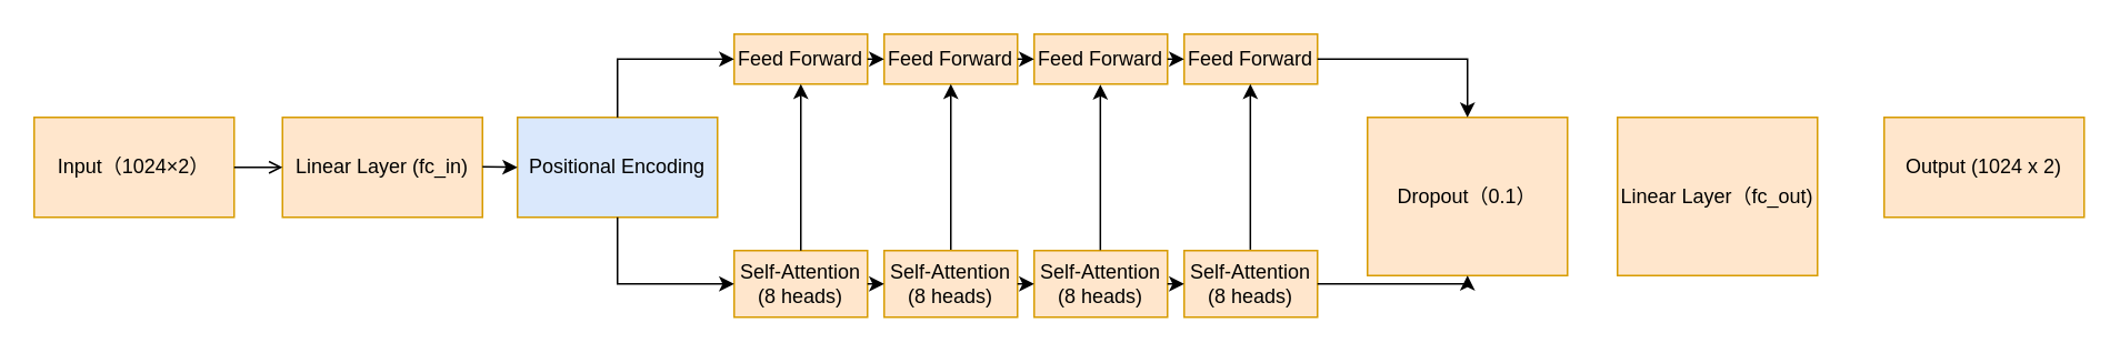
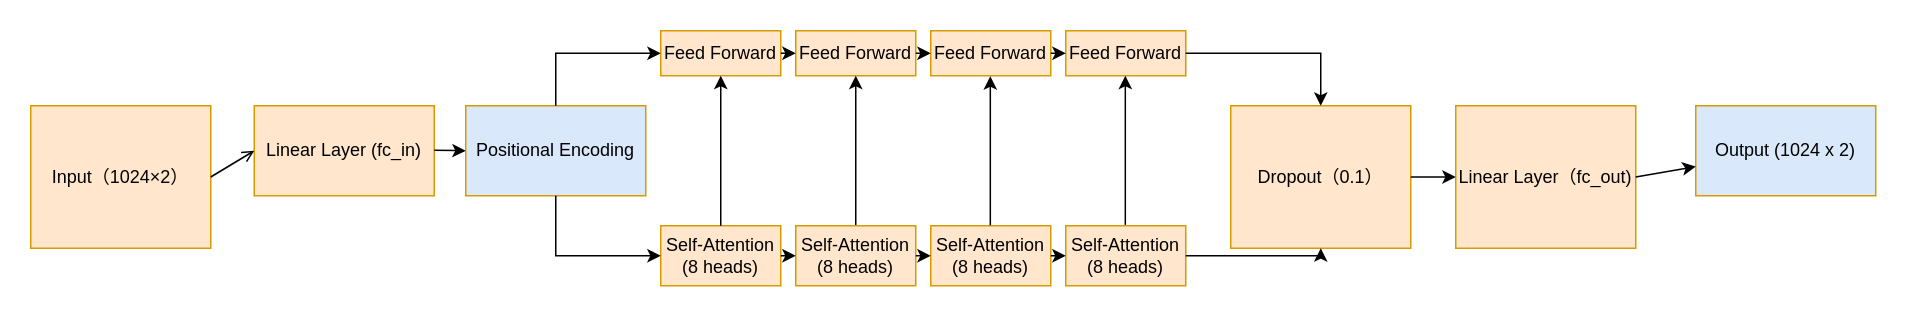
  <mxCell id="0" />
  <mxCell id="1" parent="0" />
- <mxCell id="2" value="Input（1024×2）" style="rounded=0;whiteSpace=wrap;html=1;fillColor=#ffe6cc;strokeColor=#d79b00;" vertex="1" parent="1"><mxGeometry x="20" y="70" width="120" height="60" as="geometry" /></mxCell>
+ <mxCell id="2" value="Input（1024×2）" style="rounded=0;whiteSpace=wrap;html=1;fillColor=#ffe6cc;strokeColor=#d79b00;" vertex="1" parent="1"><mxGeometry x="20" y="70" width="120" height="95" as="geometry" /></mxCell>
  <mxCell id="3" value="Linear Layer (fc_in)" style="rounded=0;whiteSpace=wrap;html=1;fillColor=#ffe6cc;strokeColor=#d79b00;" vertex="1" parent="1"><mxGeometry x="169" y="70" width="120" height="60" as="geometry" /></mxCell>
  <mxCell id="4" value="Positional Encoding" style="rounded=0;whiteSpace=wrap;html=1;fillColor=#dae8fc;strokeColor=#d79b00;" vertex="1" parent="1"><mxGeometry x="310" y="70" width="120" height="60" as="geometry" /></mxCell>
  <mxCell id="5" value="Self-Attention (8 heads)" style="rounded=0;whiteSpace=wrap;html=1;fillColor=#ffe6cc;strokeColor=#d79b00;" vertex="1" parent="1"><mxGeometry x="440" y="150" width="80" height="40" as="geometry" /></mxCell>
  <mxCell id="6" value="Feed Forward" style="rounded=0;whiteSpace=wrap;html=1;fillColor=#ffe6cc;strokeColor=#d79b00;" vertex="1" parent="1"><mxGeometry x="440" y="20" width="80" height="30" as="geometry" /></mxCell>
  <mxCell id="7" value="Dropout（0.1）" style="rounded=0;whiteSpace=wrap;html=1;fillColor=#ffe6cc;strokeColor=#d79b00;" vertex="1" parent="1"><mxGeometry x="820" y="70" width="120" height="95" as="geometry" /></mxCell>
  <mxCell id="8" value="Linear Layer（fc_out)" style="rounded=0;whiteSpace=wrap;html=1;fillColor=#ffe6cc;strokeColor=#d79b00;" vertex="1" parent="1"><mxGeometry x="970" y="70" width="120" height="95" as="geometry" /></mxCell>
  <mxCell id="9" value="Self-Attention (8 heads)" style="rounded=0;whiteSpace=wrap;html=1;fillColor=#ffe6cc;strokeColor=#d79b00;" vertex="1" parent="1"><mxGeometry x="530" y="150" width="80" height="40" as="geometry" /></mxCell>
  <mxCell id="10" value="Feed Forward" style="rounded=0;whiteSpace=wrap;html=1;fillColor=#ffe6cc;strokeColor=#d79b00;" vertex="1" parent="1"><mxGeometry x="530" y="20" width="80" height="30" as="geometry" /></mxCell>
  <mxCell id="11" value="Self-Attention (8 heads)" style="rounded=0;whiteSpace=wrap;html=1;fillColor=#ffe6cc;strokeColor=#d79b00;" vertex="1" parent="1"><mxGeometry x="620" y="150" width="80" height="40" as="geometry" /></mxCell>
  <mxCell id="12" value="Feed Forward" style="rounded=0;whiteSpace=wrap;html=1;fillColor=#ffe6cc;strokeColor=#d79b00;" vertex="1" parent="1"><mxGeometry x="620" y="20" width="80" height="30" as="geometry" /></mxCell>
  <mxCell id="13" value="Self-Attention (8 heads)" style="rounded=0;whiteSpace=wrap;html=1;fillColor=#ffe6cc;strokeColor=#d79b00;" vertex="1" parent="1"><mxGeometry x="710" y="150" width="80" height="40" as="geometry" /></mxCell>
  <mxCell id="14" value="Feed Forward" style="rounded=0;whiteSpace=wrap;html=1;fillColor=#ffe6cc;strokeColor=#d79b00;" vertex="1" parent="1"><mxGeometry x="710" y="20" width="80" height="30" as="geometry" /></mxCell>
- <mxCell id="15" value="Output (1024 x 2)" style="rounded=0;whiteSpace=wrap;html=1;fillColor=#ffe6cc;strokeColor=#d79b00;" vertex="1" parent="1"><mxGeometry x="1130" y="70" width="120" height="60" as="geometry" /></mxCell>
+ <mxCell id="15" value="Output (1024 x 2)" style="rounded=0;whiteSpace=wrap;html=1;fillColor=#dae8fc;strokeColor=#d79b00;" vertex="1" parent="1"><mxGeometry x="1130" y="70" width="120" height="60" as="geometry" /></mxCell>
  <mxCell id="16" value="" style="endArrow=open;html=1;rounded=0;exitX=1;exitY=0.5;exitDx=0;exitDy=0;entryX=0;entryY=0.5;entryDx=0;entryDy=0;" edge="1" parent="1" source="2" target="3"><mxGeometry width="50" height="50" relative="1" as="geometry"><mxPoint x="350" y="170" as="sourcePoint" /><mxPoint x="400" y="120" as="targetPoint" /></mxGeometry></mxCell>
  <mxCell id="17" value="" style="endArrow=classic;html=1;rounded=0;exitX=1;exitY=0.5;exitDx=0;exitDy=0;" edge="1" parent="1"><mxGeometry width="50" height="50" relative="1" as="geometry"><mxPoint x="289" y="99.71" as="sourcePoint" /><mxPoint x="310" y="100" as="targetPoint" /></mxGeometry></mxCell>
  <mxCell id="18" value="" style="endArrow=classic;html=1;rounded=0;exitX=0.5;exitY=1;exitDx=0;exitDy=0;entryX=0;entryY=0.5;entryDx=0;entryDy=0;" edge="1" parent="1" source="4" target="5"><mxGeometry width="50" height="50" relative="1" as="geometry"><mxPoint x="350" y="170" as="sourcePoint" /><mxPoint x="400" y="120" as="targetPoint" /><Array as="points"><mxPoint x="370" y="170" /></Array></mxGeometry></mxCell>
  <mxCell id="19" value="" style="endArrow=classic;html=1;rounded=0;exitX=0.5;exitY=0;exitDx=0;exitDy=0;entryX=0;entryY=0.5;entryDx=0;entryDy=0;" edge="1" parent="1" source="4" target="6"><mxGeometry width="50" height="50" relative="1" as="geometry"><mxPoint x="160" y="120" as="sourcePoint" /><mxPoint x="189" y="120" as="targetPoint" /><Array as="points"><mxPoint x="370" y="35" /></Array></mxGeometry></mxCell>
  <mxCell id="20" value="" style="endArrow=classic;html=1;rounded=0;entryX=0.5;entryY=1;entryDx=0;entryDy=0;exitX=0.5;exitY=0;exitDx=0;exitDy=0;" edge="1" parent="1" source="5" target="6"><mxGeometry width="50" height="50" relative="1" as="geometry"><mxPoint x="510" y="170" as="sourcePoint" /><mxPoint x="560" y="120" as="targetPoint" /></mxGeometry></mxCell>
  <mxCell id="21" value="" style="endArrow=classic;html=1;rounded=0;exitX=1;exitY=0.5;exitDx=0;exitDy=0;entryX=0.5;entryY=1;entryDx=0;entryDy=0;" edge="1" parent="1" target="10"><mxGeometry width="50" height="50" relative="1" as="geometry"><mxPoint x="570" y="149.43" as="sourcePoint" /><mxPoint x="599" y="149.43" as="targetPoint" /></mxGeometry></mxCell>
  <mxCell id="22" value="" style="endArrow=classic;html=1;rounded=0;exitX=1;exitY=0.5;exitDx=0;exitDy=0;entryX=0.5;entryY=1;entryDx=0;entryDy=0;" edge="1" parent="1" source="13" target="7"><mxGeometry width="50" height="50" relative="1" as="geometry"><mxPoint x="630" y="220" as="sourcePoint" /><mxPoint x="659" y="220" as="targetPoint" /><Array as="points"><mxPoint x="880" y="170" /></Array></mxGeometry></mxCell>
  <mxCell id="23" value="" style="endArrow=classic;html=1;rounded=0;exitX=1;exitY=0.5;exitDx=0;exitDy=0;entryX=0.5;entryY=1;entryDx=0;entryDy=0;" edge="1" parent="1"><mxGeometry width="50" height="50" relative="1" as="geometry"><mxPoint x="659.71" y="149.71" as="sourcePoint" /><mxPoint x="659.71" y="50.28" as="targetPoint" /></mxGeometry></mxCell>
  <mxCell id="24" value="" style="endArrow=classic;html=1;rounded=0;exitX=1;exitY=0.5;exitDx=0;exitDy=0;entryX=0.5;entryY=1;entryDx=0;entryDy=0;" edge="1" parent="1"><mxGeometry width="50" height="50" relative="1" as="geometry"><mxPoint x="749.71" y="149.43" as="sourcePoint" /><mxPoint x="749.71" y="50" as="targetPoint" /></mxGeometry></mxCell>
  <mxCell id="25" value="" style="endArrow=classic;html=1;rounded=0;exitX=1;exitY=0.5;exitDx=0;exitDy=0;entryX=0;entryY=0.5;entryDx=0;entryDy=0;" edge="1" parent="1" source="6" target="10"><mxGeometry width="50" height="50" relative="1" as="geometry"><mxPoint x="510" y="140" as="sourcePoint" /><mxPoint x="560" y="90" as="targetPoint" /></mxGeometry></mxCell>
  <mxCell id="26" value="" style="endArrow=classic;html=1;rounded=0;exitX=1;exitY=0.5;exitDx=0;exitDy=0;entryX=0;entryY=0.5;entryDx=0;entryDy=0;" edge="1" parent="1" source="5" target="9"><mxGeometry width="50" height="50" relative="1" as="geometry"><mxPoint x="600" y="179.43" as="sourcePoint" /><mxPoint x="600" y="80" as="targetPoint" /></mxGeometry></mxCell>
  <mxCell id="27" value="" style="endArrow=classic;html=1;rounded=0;exitX=1;exitY=0.5;exitDx=0;exitDy=0;entryX=0;entryY=0.5;entryDx=0;entryDy=0;" edge="1" parent="1" source="10" target="12"><mxGeometry width="50" height="50" relative="1" as="geometry"><mxPoint x="530" y="45" as="sourcePoint" /><mxPoint x="540" y="80" as="targetPoint" /></mxGeometry></mxCell>
  <mxCell id="28" value="" style="endArrow=classic;html=1;rounded=0;entryX=0;entryY=0.5;entryDx=0;entryDy=0;exitX=1;exitY=0.5;exitDx=0;exitDy=0;" edge="1" parent="1" source="12" target="14"><mxGeometry width="50" height="50" relative="1" as="geometry"><mxPoint x="700" y="40" as="sourcePoint" /><mxPoint x="560" y="65" as="targetPoint" /></mxGeometry></mxCell>
  <mxCell id="29" value="" style="endArrow=classic;html=1;rounded=0;exitX=1;exitY=0.5;exitDx=0;exitDy=0;entryX=0;entryY=0.5;entryDx=0;entryDy=0;" edge="1" parent="1" source="9" target="11"><mxGeometry width="50" height="50" relative="1" as="geometry"><mxPoint x="560" y="75" as="sourcePoint" /><mxPoint x="570" y="75" as="targetPoint" /></mxGeometry></mxCell>
  <mxCell id="30" value="" style="endArrow=classic;html=1;rounded=0;exitX=1;exitY=0.5;exitDx=0;exitDy=0;entryX=0;entryY=0.5;entryDx=0;entryDy=0;" edge="1" parent="1" source="11" target="13"><mxGeometry width="50" height="50" relative="1" as="geometry"><mxPoint x="570" y="85" as="sourcePoint" /><mxPoint x="580" y="85" as="targetPoint" /></mxGeometry></mxCell>
  <mxCell id="31" value="" style="endArrow=classic;html=1;rounded=0;exitX=1;exitY=0.5;exitDx=0;exitDy=0;entryX=0.5;entryY=0;entryDx=0;entryDy=0;exitPerimeter=0;" edge="1" parent="1" source="14" target="7"><mxGeometry width="50" height="50" relative="1" as="geometry"><mxPoint x="800" y="180" as="sourcePoint" /><mxPoint x="890" y="130" as="targetPoint" /><Array as="points"><mxPoint x="880" y="35" /></Array></mxGeometry></mxCell>
+ <mxCell id="32" value="" style="endArrow=classic;html=1;rounded=0;entryX=0;entryY=0.5;entryDx=0;entryDy=0;exitX=1;exitY=0.5;exitDx=0;exitDy=0;" edge="1" parent="1" source="7" target="8"><mxGeometry width="50" height="50" relative="1" as="geometry"><mxPoint x="830" y="140" as="sourcePoint" /><mxPoint x="880" y="90" as="targetPoint" /></mxGeometry></mxCell>
+ <mxCell id="33" value="" style="endArrow=classic;html=1;rounded=0;exitX=1;exitY=0.5;exitDx=0;exitDy=0;" edge="1" parent="1" source="8" target="15"><mxGeometry width="50" height="50" relative="1" as="geometry"><mxPoint x="950" y="110" as="sourcePoint" /><mxPoint x="980" y="110" as="targetPoint" /></mxGeometry></mxCell>
